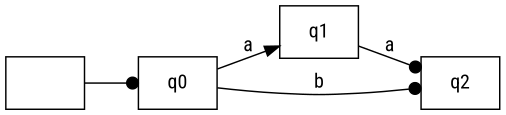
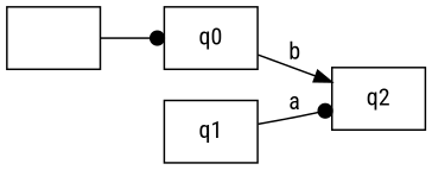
  digraph {
    fontname="Roboto Condensed"
    rankdir=LR
    node [fontname="Roboto Condensed" shape=box]
    edge [arrowhead=dot fontname="Roboto Condensed"]
    ""
    q0
    q1
    q2
    "" -> q0
-   q0 -> q1 [arrowhead=normal label=a]
-   q0 -> q2 [label=b]
+   q0 -> q2 [arrowhead=normal label=b]
    q1 -> q2 [label=a]
  }
